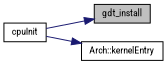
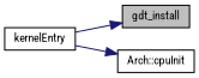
  digraph {
    fontname="Roboto Condensed"
    rankdir=RL
    node [color=black fillcolor=white fontname="Roboto Condensed" fontsize=10 shape=record style=filled]
    edge [color=midnightblue dir=back fontname="Roboto Condensed" fontsize=10 labelfontname=Helvetica labelfontsize=10 style=solid]
    n1 [fillcolor=grey75 fontcolor=black height=0.2 label=gdt_install width=0.4]
-   n2 [height=0.2 label=cpuInit width=0.4]
-   n3 [height=0.2 label="Arch::kernelEntry" width=0.4]
+   n2 [height=0.2 label=kernelEntry width=0.4]
+   n3 [height=0.2 label="Arch::cpuInit" width=0.4]
    n1 -> n2
    n3 -> n2
  }
